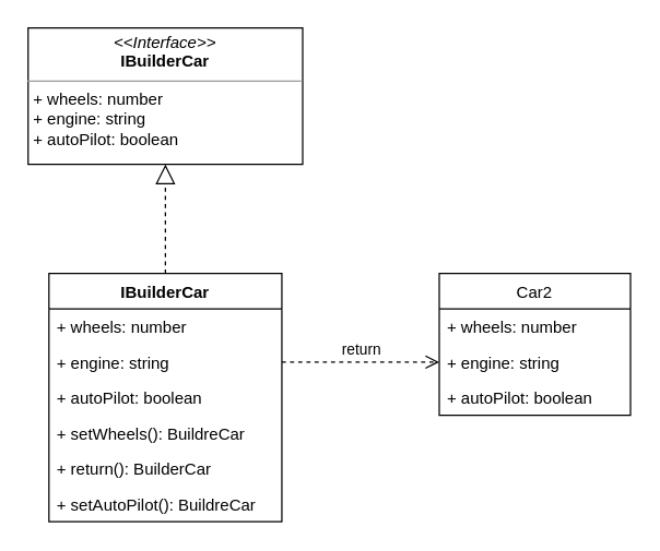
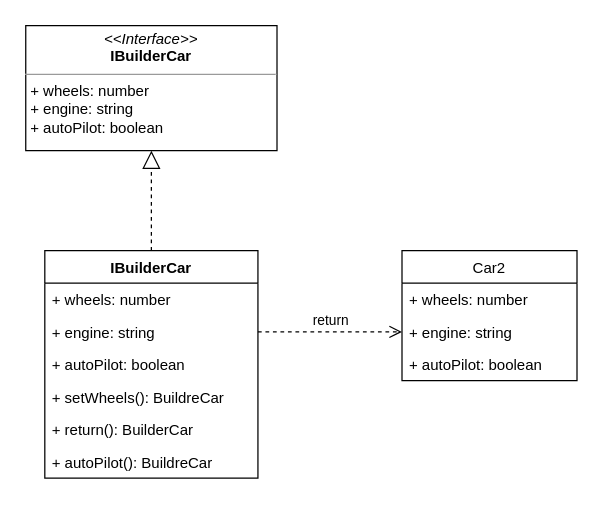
  <mxCell id="0" />
  <mxCell id="1" parent="0" />
  <mxCell id="2" style="edgeStyle=orthogonalEdgeStyle;rounded=0;orthogonalLoop=1;jettySize=auto;html=1;" parent="1" edge="1"><mxGeometry relative="1" as="geometry"><Array as="points"><mxPoint x="124" y="100" /><mxPoint x="124" y="100" /></Array><mxPoint x="124" y="120" as="sourcePoint" /></mxGeometry></mxCell>
  <mxCell id="3" style="edgeStyle=orthogonalEdgeStyle;rounded=0;orthogonalLoop=1;jettySize=auto;html=1;entryX=0.5;entryY=1;entryDx=0;entryDy=0;" parent="1" edge="1"><mxGeometry relative="1" as="geometry"><Array as="points"><mxPoint x="361" y="90" /><mxPoint x="124" y="90" /></Array><mxPoint x="124" y="60" as="targetPoint" /></mxGeometry></mxCell>
  <mxCell id="4" value="&lt;p style=&quot;margin: 0px ; margin-top: 4px ; text-align: center&quot;&gt;&lt;i&gt;&amp;lt;&amp;lt;Interface&amp;gt;&amp;gt;&lt;/i&gt;&lt;br&gt;&lt;b&gt;IBuilderCar&lt;/b&gt;&lt;/p&gt;&lt;hr size=&quot;1&quot;&gt;&lt;p style=&quot;margin: 0px ; margin-left: 4px&quot;&gt;+ wheels: number&lt;br&gt;+ engine: string&lt;/p&gt;&lt;p style=&quot;margin: 0px ; margin-left: 4px&quot;&gt;+ autoPilot: boolean&lt;/p&gt;&lt;p style=&quot;margin: 0px ; margin-left: 4px&quot;&gt;&lt;br&gt;&lt;/p&gt;" style="verticalAlign=top;align=left;overflow=fill;fontSize=12;fontFamily=Helvetica;html=1;" parent="1" vertex="1"><mxGeometry x="20" y="20" width="201" height="100" as="geometry" /></mxCell>
  <mxCell id="5" value="IBuilderCar" style="swimlane;fontStyle=1;align=center;verticalAlign=top;childLayout=stackLayout;horizontal=1;startSize=26;horizontalStack=0;resizeParent=1;resizeParentMax=0;resizeLast=0;collapsible=1;marginBottom=0;" parent="1" vertex="1"><mxGeometry x="35.25" y="200" width="170.5" height="182" as="geometry" /></mxCell>
  <mxCell id="6" value="+ wheels: number" style="text;strokeColor=none;fillColor=none;align=left;verticalAlign=top;spacingLeft=4;spacingRight=4;overflow=hidden;rotatable=0;points=[[0,0.5],[1,0.5]];portConstraint=eastwest;" parent="5" vertex="1"><mxGeometry y="26" width="170.5" height="26" as="geometry" /></mxCell>
  <mxCell id="7" value="+ engine: string" style="text;strokeColor=none;fillColor=none;align=left;verticalAlign=top;spacingLeft=4;spacingRight=4;overflow=hidden;rotatable=0;points=[[0,0.5],[1,0.5]];portConstraint=eastwest;" parent="5" vertex="1"><mxGeometry y="52" width="170.5" height="26" as="geometry" /></mxCell>
  <mxCell id="8" value="+ autoPilot: boolean" style="text;strokeColor=none;fillColor=none;align=left;verticalAlign=top;spacingLeft=4;spacingRight=4;overflow=hidden;rotatable=0;points=[[0,0.5],[1,0.5]];portConstraint=eastwest;" parent="5" vertex="1"><mxGeometry y="78" width="170.5" height="26" as="geometry" /></mxCell>
  <mxCell id="9" value="+ setWheels(): BuildreCar" style="text;strokeColor=none;fillColor=none;align=left;verticalAlign=top;spacingLeft=4;spacingRight=4;overflow=hidden;rotatable=0;points=[[0,0.5],[1,0.5]];portConstraint=eastwest;" parent="5" vertex="1"><mxGeometry y="104" width="170.5" height="26" as="geometry" /></mxCell>
  <mxCell id="10" value="+ return(): BuilderCar" style="text;strokeColor=none;fillColor=none;align=left;verticalAlign=top;spacingLeft=4;spacingRight=4;overflow=hidden;rotatable=0;points=[[0,0.5],[1,0.5]];portConstraint=eastwest;" parent="5" vertex="1"><mxGeometry y="130" width="170.5" height="26" as="geometry" /></mxCell>
- <mxCell id="11" value="+ setAutoPilot(): BuildreCar" style="text;strokeColor=none;fillColor=none;align=left;verticalAlign=top;spacingLeft=4;spacingRight=4;overflow=hidden;rotatable=0;points=[[0,0.5],[1,0.5]];portConstraint=eastwest;" parent="5" vertex="1"><mxGeometry y="156" width="170.5" height="26" as="geometry" /></mxCell>
+ <mxCell id="11" value="+ autoPilot(): BuildreCar" style="text;strokeColor=none;fillColor=none;align=left;verticalAlign=top;spacingLeft=4;spacingRight=4;overflow=hidden;rotatable=0;points=[[0,0.5],[1,0.5]];portConstraint=eastwest;" parent="5" vertex="1"><mxGeometry y="156" width="170.5" height="26" as="geometry" /></mxCell>
  <mxCell id="12" value="return" style="html=1;verticalAlign=bottom;endArrow=open;dashed=1;endSize=8;exitX=1;exitY=0.5;exitDx=0;exitDy=0;entryX=0;entryY=0.5;entryDx=0;entryDy=0;" parent="1" edge="1" target="15" source="7"><mxGeometry relative="1" as="geometry"><mxPoint x="321" y="239" as="sourcePoint" /><mxPoint x="205.75" y="239" as="targetPoint" /></mxGeometry></mxCell>
  <mxCell id="13" value="Car2" style="swimlane;fontStyle=0;childLayout=stackLayout;horizontal=1;startSize=26;fillColor=none;horizontalStack=0;resizeParent=1;resizeParentMax=0;resizeLast=0;collapsible=1;marginBottom=0;" parent="1" vertex="1"><mxGeometry x="321" y="200" width="140" height="104" as="geometry" /></mxCell>
  <mxCell id="14" value="+ wheels: number" style="text;strokeColor=none;fillColor=none;align=left;verticalAlign=top;spacingLeft=4;spacingRight=4;overflow=hidden;rotatable=0;points=[[0,0.5],[1,0.5]];portConstraint=eastwest;" parent="13" vertex="1"><mxGeometry y="26" width="140" height="26" as="geometry" /></mxCell>
  <mxCell id="15" value="+ engine: string" style="text;strokeColor=none;fillColor=none;align=left;verticalAlign=top;spacingLeft=4;spacingRight=4;overflow=hidden;rotatable=0;points=[[0,0.5],[1,0.5]];portConstraint=eastwest;" parent="13" vertex="1"><mxGeometry y="52" width="140" height="26" as="geometry" /></mxCell>
  <mxCell id="16" value="+ autoPilot: boolean" style="text;strokeColor=none;fillColor=none;align=left;verticalAlign=top;spacingLeft=4;spacingRight=4;overflow=hidden;rotatable=0;points=[[0,0.5],[1,0.5]];portConstraint=eastwest;" parent="13" vertex="1"><mxGeometry y="78" width="140" height="26" as="geometry" /></mxCell>
  <mxCell id="17" value="" style="endArrow=block;dashed=1;endFill=0;endSize=12;html=1;entryX=0.5;entryY=1;entryDx=0;entryDy=0;exitX=0.5;exitY=0;exitDx=0;exitDy=0;" edge="1" parent="1" source="5" target="4"><mxGeometry width="160" relative="1" as="geometry"><mxPoint x="21" y="200" as="sourcePoint" /><mxPoint x="181" y="200" as="targetPoint" /></mxGeometry></mxCell>
